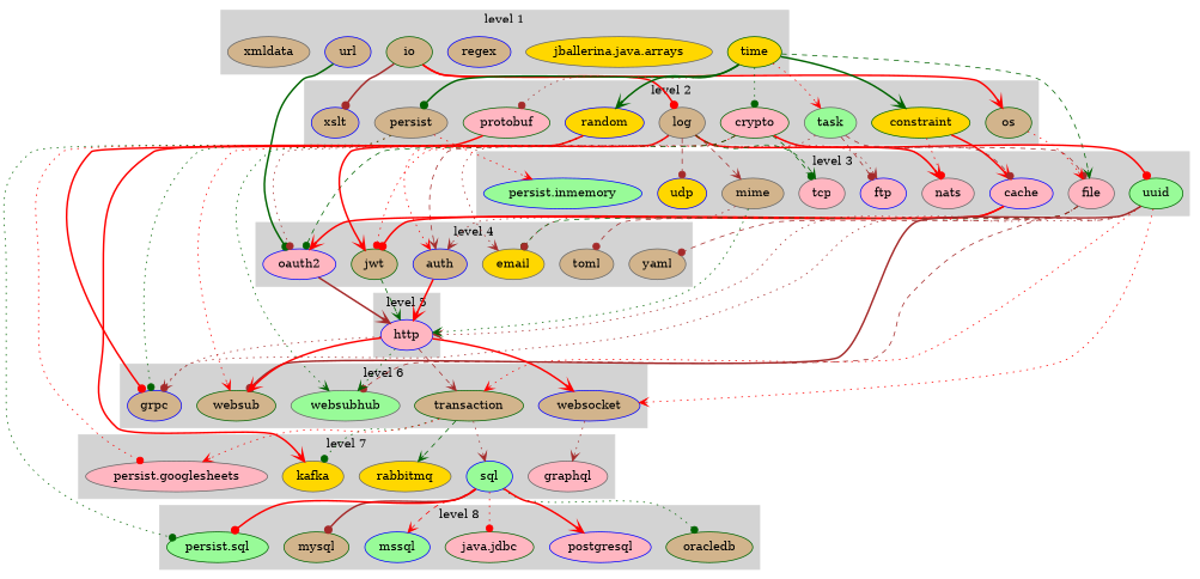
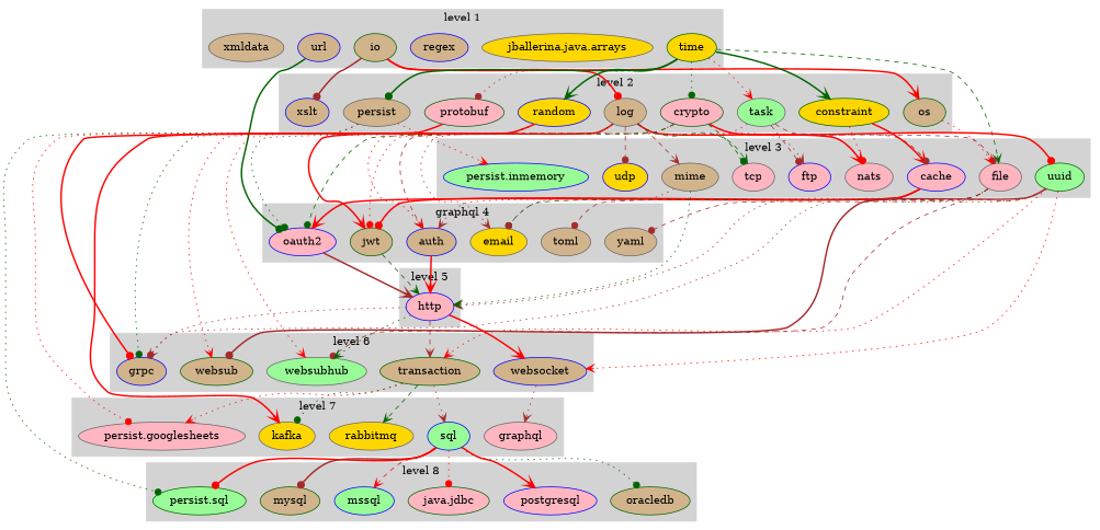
  digraph {
    node [color=gray40 fillcolor=tan style=filled]
    edge [arrowhead=vee color=red style=dotted]
    io [color=darkgreen]
    "jballerina.java.arrays" [fillcolor=gold]
    regex [color=blue]
    time [color=darkgreen fillcolor=gold]
    url [color=blue]
    xmldata
    constraint [color=darkgreen fillcolor=gold]
    crypto [color=darkgreen fillcolor=lightpink]
    log
    os [color=darkgreen]
    persist
    protobuf [color=darkgreen fillcolor=lightpink]
    random [color=blue fillcolor=gold]
    task [fillcolor=palegreen]
    xslt [color=blue]
    cache [color=blue fillcolor=lightpink]
    file [fillcolor=lightpink]
    ftp [color=blue fillcolor=lightpink]
    mime
    nats [fillcolor=lightpink]
    "persist.inmemory" [color=blue fillcolor=palegreen]
    tcp [fillcolor=lightpink]
    udp [color=blue fillcolor=gold]
    uuid [color=darkgreen fillcolor=palegreen]
    auth [color=blue]
    email [fillcolor=gold]
    jwt [color=darkgreen]
    oauth2 [color=blue fillcolor=lightpink]
    toml
    yaml
    http [color=blue fillcolor=lightpink]
    grpc [color=blue]
    transaction [color=darkgreen]
    websocket [color=blue]
    websub [color=darkgreen]
    websubhub [fillcolor=palegreen]
    graphql [fillcolor=lightpink]
    kafka [fillcolor=gold]
    "persist.googlesheets" [fillcolor=lightpink]
    rabbitmq [fillcolor=gold]
    sql [color=blue fillcolor=palegreen]
    "java.jdbc" [color=darkgreen fillcolor=lightpink]
    mssql [color=blue fillcolor=palegreen]
    mysql [color=darkgreen]
    oracledb [color=darkgreen]
    "persist.sql" [color=darkgreen fillcolor=palegreen]
    postgresql [color=blue fillcolor=lightpink]
    subgraph cluster_1 {
      color=lightgrey
      label="level 1"
      style=filled
      io
      "jballerina.java.arrays"
      regex
      time
      url
      xmldata
    }
    subgraph cluster_2 {
      color=lightgrey
      label="level 2"
      style=filled
      constraint
      crypto
      log
      os
      persist
      protobuf
      random
      task
      xslt
    }
    subgraph cluster_3 {
      color=lightgrey
      label="level 3"
      style=filled
      cache
      file
      ftp
      mime
      nats
      "persist.inmemory"
      tcp
      udp
      uuid
    }
    subgraph cluster_4 {
      color=lightgrey
-     label="level 4"
+     label="graphql 4"
      style=filled
      auth
      email
      jwt
      oauth2
      toml
      yaml
    }
    subgraph cluster_5 {
      color=lightgrey
      label="level 5"
      style=filled
      http
    }
    subgraph cluster_6 {
      color=lightgrey
      label="level 6"
      style=filled
      grpc
      transaction
      websocket
      websub
      websubhub
    }
    subgraph cluster_7 {
      color=lightgrey
      label="level 7"
      style=filled
      graphql
      kafka
      "persist.googlesheets"
      rabbitmq
      sql
    }
    subgraph cluster_8 {
      color=lightgrey
      label="level 8"
      style=filled
      "java.jdbc"
      mssql
      mysql
      oracledb
      "persist.sql"
      postgresql
    }
    io -> log [arrowhead=dot style=bold]
    io -> os [style=bold]
    io -> xslt [arrowhead=dot color=brown style=bold]
    time -> constraint [color=darkgreen style=bold]
    time -> crypto [arrowhead=dot color=darkgreen]
    time -> persist [arrowhead=dot color=darkgreen style=bold]
    time -> protobuf [arrowhead=dot color=brown]
    time -> random [color=darkgreen style=bold]
    time -> task
    time -> file [color=darkgreen style=dashed]
    url -> oauth2 [arrowhead=dot color=darkgreen style=bold]
    constraint -> cache [style=bold]
    constraint -> nats [arrowhead=dot]
    crypto -> nats [color=brown style=dashed]
    crypto -> tcp [arrowhead=dot color=darkgreen style=dashed]
    crypto -> uuid [arrowhead=dot style=bold]
    crypto -> auth [color=brown style=dashed]
    crypto -> jwt [arrowhead=dot]
    crypto -> oauth2 [arrowhead=dot color=darkgreen style=dashed]
    log -> file [arrowhead=dot color=brown style=dashed]
    log -> ftp [color=brown]
    log -> mime [color=brown style=dashed]
    log -> nats [style=bold]
    log -> tcp [color=darkgreen style=dashed]
    log -> udp [arrowhead=dot color=brown style=dashed]
    log -> auth
    log -> jwt [style=bold]
-   log -> oauth2 [arrowhead=dot color=brown]
+   log -> oauth2 [arrowhead=dot color=darkgreen]
    os -> file
    persist -> "persist.inmemory"
    persist -> "persist.googlesheets" [arrowhead=dot]
    persist -> "persist.sql" [arrowhead=dot color=darkgreen]
    protobuf -> grpc [arrowhead=dot style=bold]
    random -> grpc [arrowhead=dot color=darkgreen]
    random -> websub
-   random -> websubhub [color=darkgreen]
+   random -> websubhub
    random -> kafka [style=bold]
    task -> cache [arrowhead=dot color=brown style=dashed]
    task -> ftp [arrowhead=dot color=brown style=dashed]
    task -> email [color=brown]
    cache -> auth [color=brown]
    cache -> jwt [arrowhead=dot style=bold]
    cache -> oauth2 [style=bold]
    file -> email [arrowhead=dot color=darkgreen style=dashed]
    file -> toml [arrowhead=dot color=brown style=dashed]
    file -> yaml [arrowhead=dot color=brown style=dashed]
    file -> http [color=brown]
    mime -> email [arrowhead=dot color=brown]
    mime -> http [color=darkgreen]
    uuid -> grpc [arrowhead=dot color=brown]
    uuid -> transaction
    uuid -> websocket
    uuid -> websub [arrowhead=dot color=brown style=bold]
    uuid -> websubhub [arrowhead=dot color=brown style=dashed]
    auth -> http [style=bold]
    jwt -> http [color=darkgreen style=dashed]
    oauth2 -> http [color=brown style=bold]
    http -> grpc [color=brown]
    http -> transaction [color=brown style=dashed]
    http -> websocket [style=bold]
-   http -> websub [style=bold]
    http -> websubhub [color=darkgreen]
    transaction -> kafka [arrowhead=dot color=darkgreen]
    transaction -> "persist.googlesheets"
    transaction -> rabbitmq [color=darkgreen style=dashed]
    transaction -> sql [color=brown]
    websocket -> graphql [color=brown]
    sql -> "java.jdbc" [arrowhead=dot]
    sql -> mssql [style=dashed]
    sql -> mysql [arrowhead=dot color=brown style=bold]
    sql -> oracledb [arrowhead=dot color=darkgreen]
    sql -> "persist.sql" [arrowhead=dot style=bold]
    sql -> postgresql [style=bold]
  }
